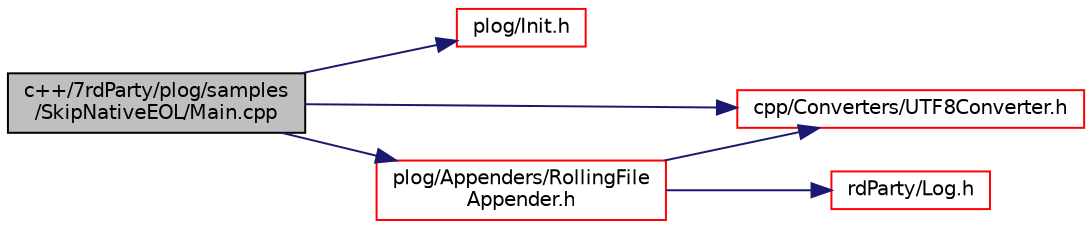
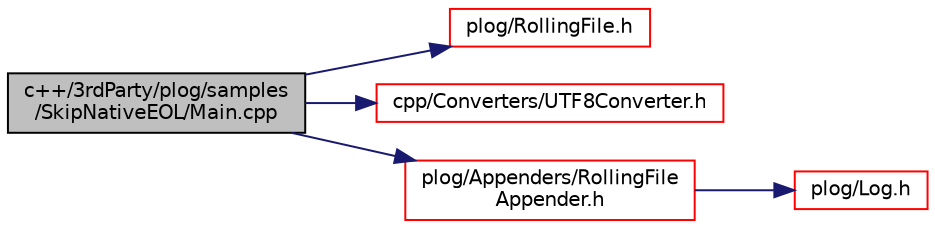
  digraph {
    fontname="DejaVu Sans"
    rankdir=LR
    node [color=red fontname="DejaVu Sans" fontsize=10 shape=record]
    edge [color=midnightblue fontname="DejaVu Sans" fontsize=10 labelfontname=Helvetica labelfontsize=10 style=solid]
-   n1 [color=black fillcolor=grey75 fontcolor=black height=0.2 label="c++/7rdParty/plog/samples\l/SkipNativeEOL/Main.cpp" style=filled width=0.4]
-   n2 [height=0.2 label="plog/Init.h" width=0.4]
+   n1 [color=black fillcolor=grey75 fontcolor=black height=0.2 label="c++/3rdParty/plog/samples\l/SkipNativeEOL/Main.cpp" style=filled width=0.4]
+   n2 [height=0.2 label="plog/RollingFile.h" width=0.4]
    n3 [height=0.2 label="cpp/Converters/UTF8Converter.h" width=0.4]
    n4 [height=0.2 label="plog/Appenders/RollingFile\lAppender.h" width=0.4]
-   n5 [height=0.2 label="rdParty/Log.h" width=0.4]
+   n5 [height=0.2 label="plog/Log.h" width=0.4]
    n1 -> n2
    n1 -> n3
    n1 -> n4
-   n4 -> n3
    n4 -> n5
  }
